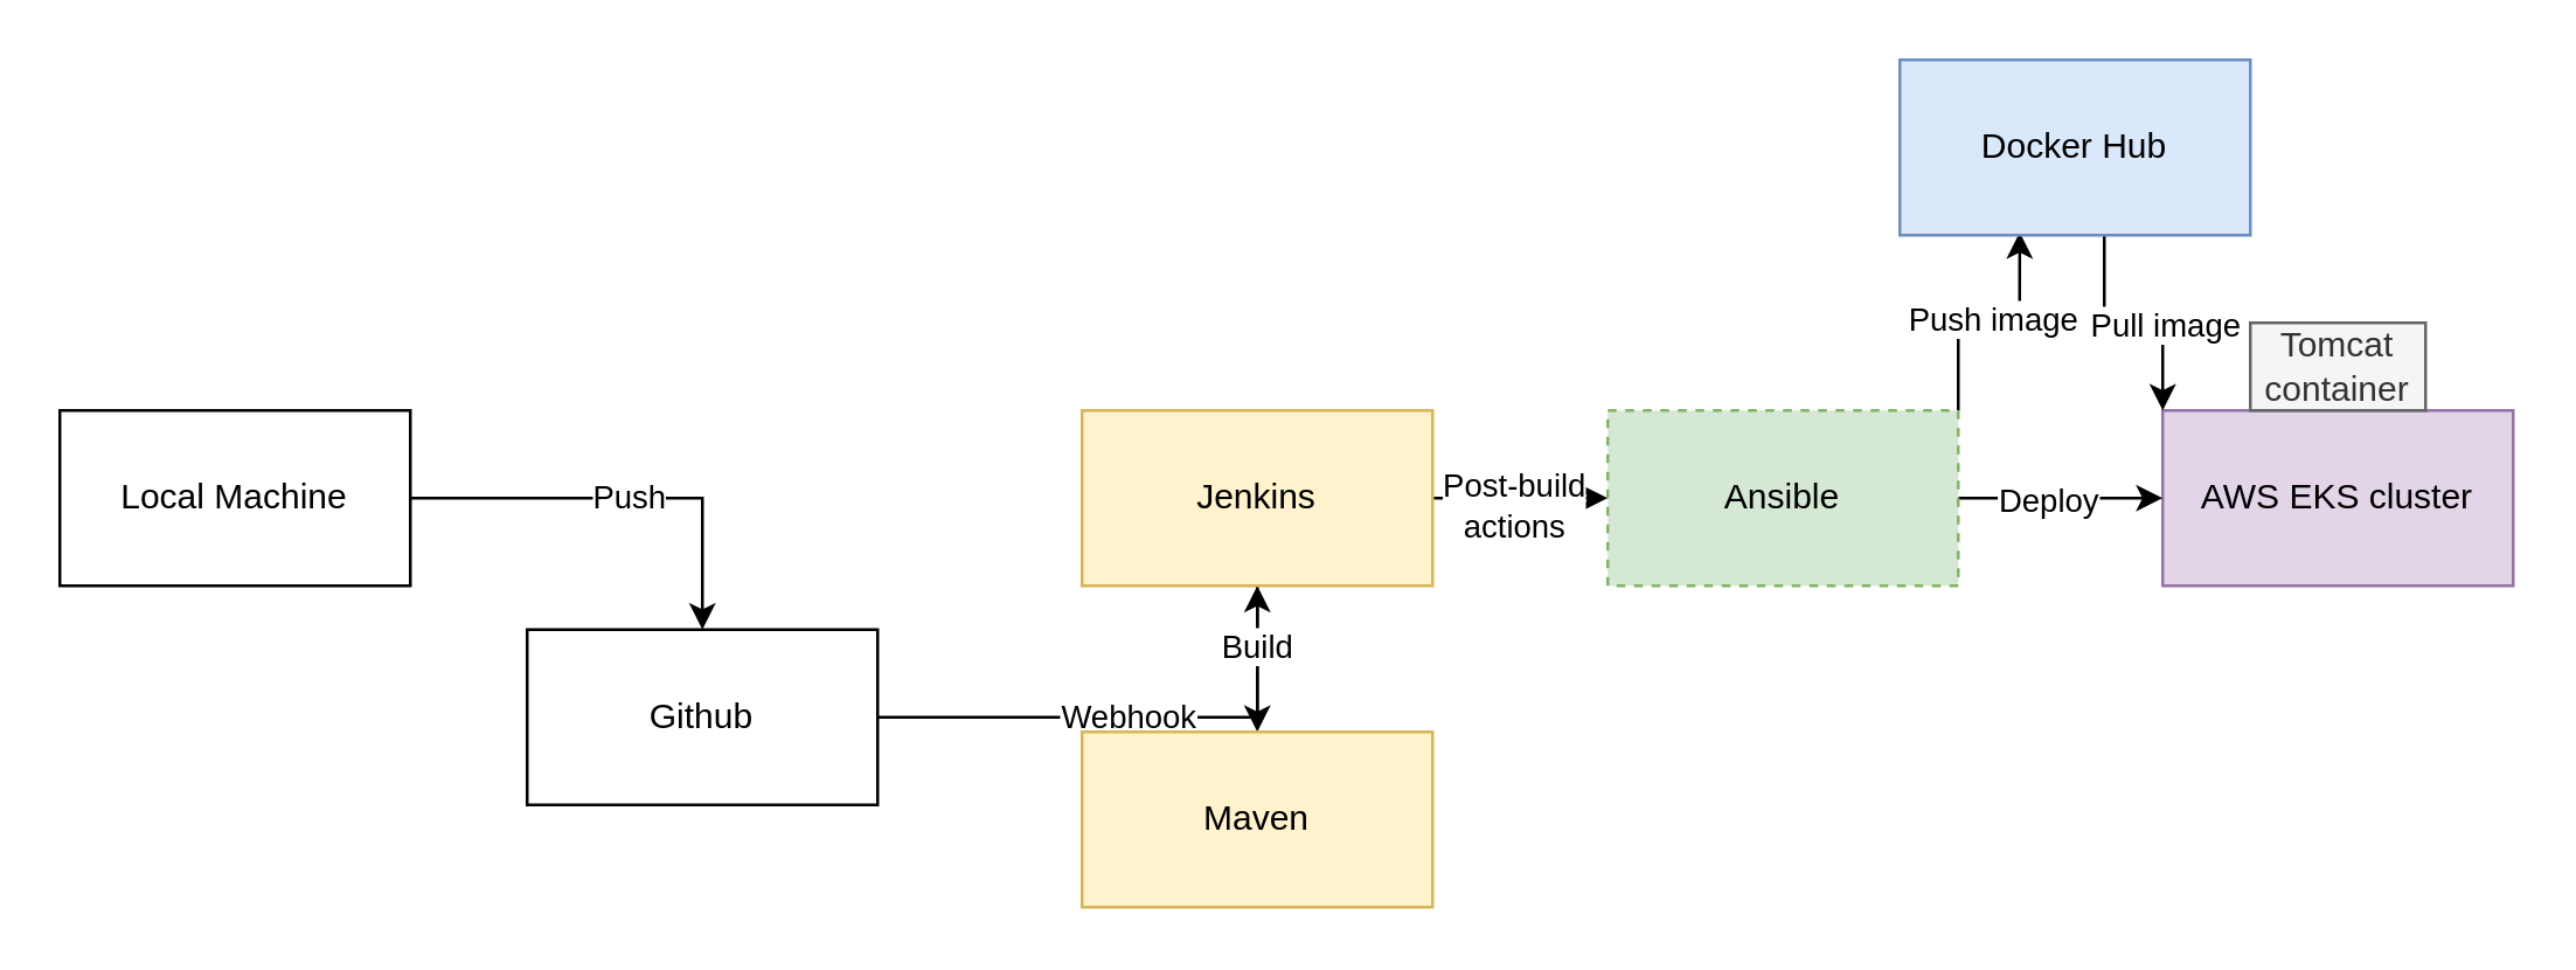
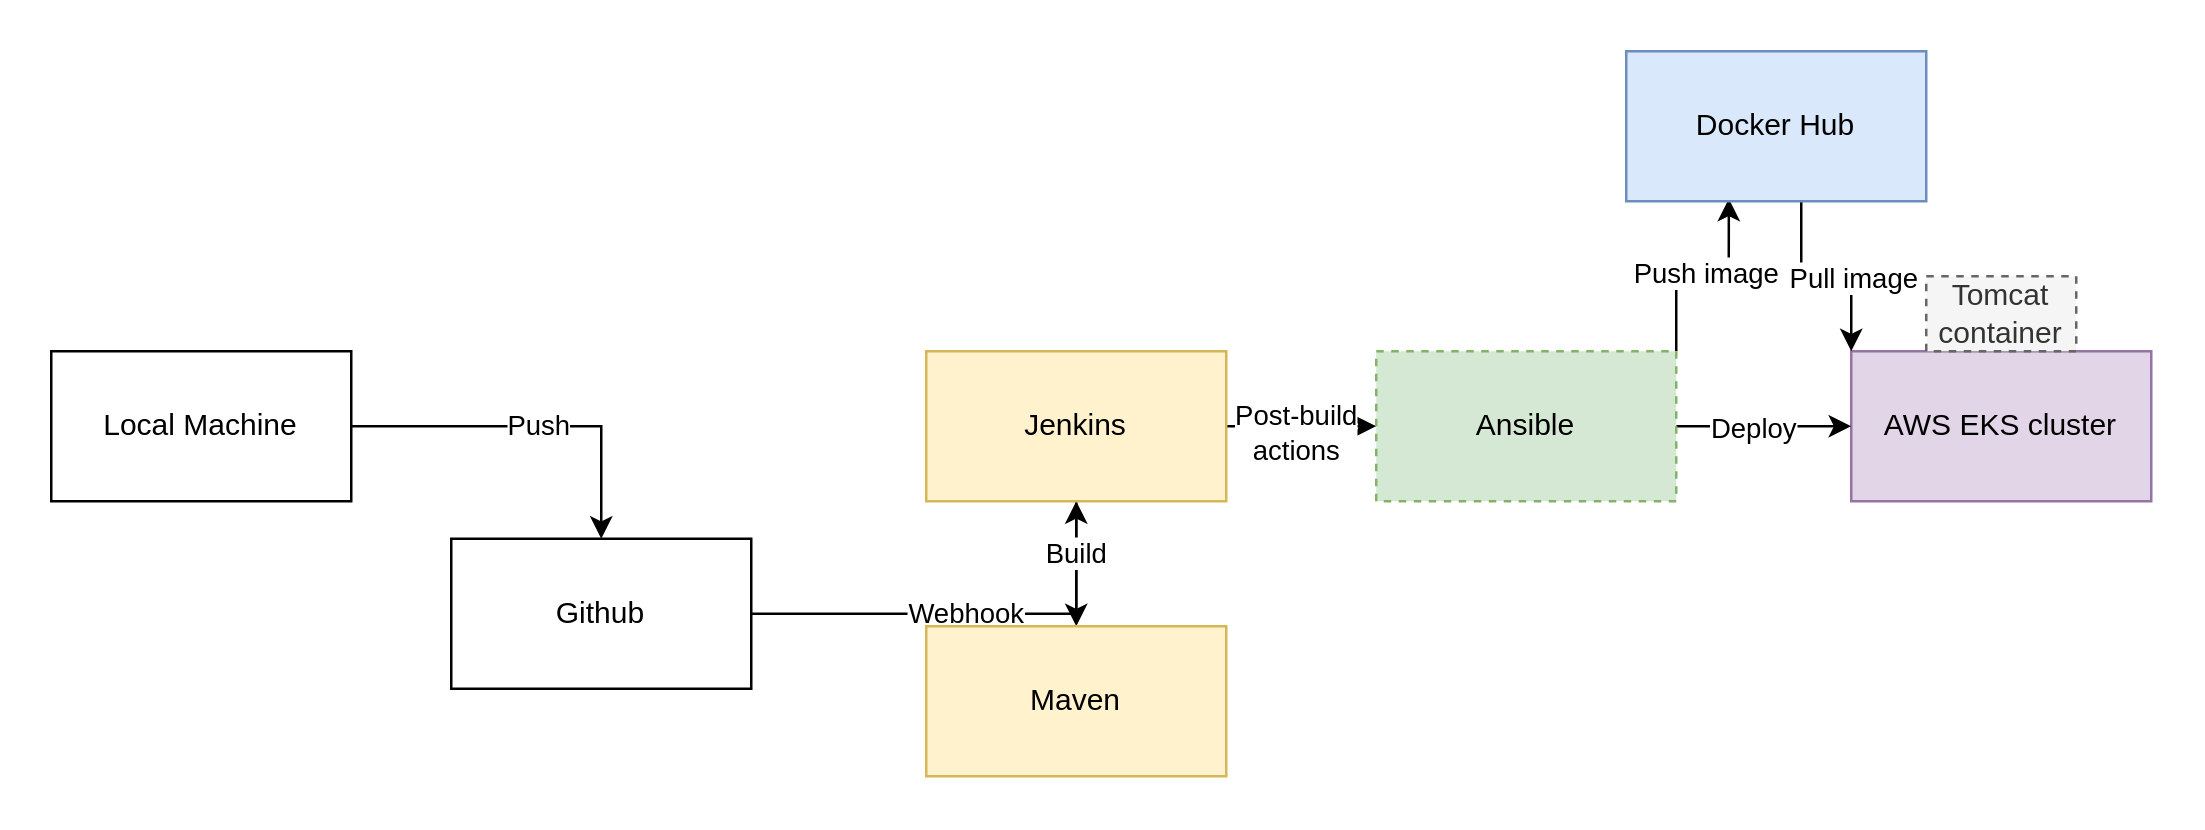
  <mxCell id="0" />
  <mxCell id="1" parent="0" />
  <mxCell id="2" value="" style="edgeStyle=orthogonalEdgeStyle;rounded=0;orthogonalLoop=1;jettySize=auto;html=1;" parent="1" source="4" target="7" edge="1"><mxGeometry relative="1" as="geometry" /></mxCell>
  <mxCell id="3" value="Push" style="edgeLabel;html=1;align=center;verticalAlign=middle;resizable=0;points=[];" parent="2" vertex="1" connectable="0"><mxGeometry x="0.1" y="-1" relative="1" as="geometry"><mxPoint x="-6" y="-2" as="offset" /></mxGeometry></mxCell>
  <mxCell id="4" value="Local Machine" style="rounded=0;whiteSpace=wrap;html=1;" parent="1" vertex="1"><mxGeometry x="20" y="140" width="120" height="60" as="geometry" /></mxCell>
  <mxCell id="5" value="" style="edgeStyle=orthogonalEdgeStyle;rounded=0;orthogonalLoop=1;jettySize=auto;html=1;" parent="1" source="7" target="12" edge="1"><mxGeometry relative="1" as="geometry" /></mxCell>
  <mxCell id="6" value="Webhook" style="edgeLabel;html=1;align=center;verticalAlign=middle;resizable=0;points=[];" parent="5" vertex="1" connectable="0"><mxGeometry x="-0.025" y="1" relative="1" as="geometry"><mxPoint as="offset" /></mxGeometry></mxCell>
  <mxCell id="7" value="Github" style="whiteSpace=wrap;html=1;rounded=0;" parent="1" vertex="1"><mxGeometry x="180" y="215" width="120" height="60" as="geometry" /></mxCell>
  <mxCell id="8" value="" style="edgeStyle=orthogonalEdgeStyle;rounded=0;orthogonalLoop=1;jettySize=auto;html=1;" parent="1" source="12" target="13" edge="1"><mxGeometry relative="1" as="geometry" /></mxCell>
  <mxCell id="9" value="Build" style="edgeLabel;html=1;align=center;verticalAlign=middle;resizable=0;points=[];" parent="8" vertex="1" connectable="0"><mxGeometry x="-0.2" y="2" relative="1" as="geometry"><mxPoint x="-3" as="offset" /></mxGeometry></mxCell>
  <mxCell id="10" value="" style="edgeStyle=orthogonalEdgeStyle;rounded=0;orthogonalLoop=1;jettySize=auto;html=1;entryX=0;entryY=0.5;entryDx=0;entryDy=0;" parent="1" source="12" target="21" edge="1"><mxGeometry relative="1" as="geometry" /></mxCell>
  <mxCell id="11" value="Post-build&lt;br&gt;actions" style="edgeLabel;html=1;align=center;verticalAlign=middle;resizable=0;points=[];" vertex="1" connectable="0" parent="10"><mxGeometry x="-0.1" y="-2" relative="1" as="geometry"><mxPoint as="offset" /></mxGeometry></mxCell>
  <mxCell id="12" value="Jenkins" style="whiteSpace=wrap;html=1;rounded=0;fillColor=#fff2cc;strokeColor=#d6b656;" parent="1" vertex="1"><mxGeometry x="370" y="140" width="120" height="60" as="geometry" /></mxCell>
  <mxCell id="13" value="Maven" style="whiteSpace=wrap;html=1;rounded=0;fillColor=#fff2cc;strokeColor=#d6b656;" parent="1" vertex="1"><mxGeometry x="370" y="250" width="120" height="60" as="geometry" /></mxCell>
  <mxCell id="14" value="" style="edgeStyle=orthogonalEdgeStyle;rounded=0;orthogonalLoop=1;jettySize=auto;html=1;" parent="1" source="15" target="16" edge="1"><mxGeometry relative="1" as="geometry" /></mxCell>
  <mxCell id="15" value="AWS EKS cluster" style="whiteSpace=wrap;html=1;rounded=0;fillColor=#e1d5e7;strokeColor=#9673a6;" parent="1" vertex="1"><mxGeometry x="740" y="140" width="120" height="60" as="geometry" /></mxCell>
- <mxCell id="16" value="Tomcat container" style="rounded=0;whiteSpace=wrap;html=1;fillColor=#f5f5f5;fontColor=#333333;strokeColor=#666666;" parent="1" vertex="1"><mxGeometry x="770" y="110" width="60" height="30" as="geometry" /></mxCell>
+ <mxCell id="16" value="Tomcat container" style="rounded=0;whiteSpace=wrap;html=1;fillColor=#f5f5f5;fontColor=#333333;strokeColor=#666666;dashed=1;" parent="1" vertex="1"><mxGeometry x="770" y="110" width="60" height="30" as="geometry" /></mxCell>
  <mxCell id="17" value="" style="edgeStyle=orthogonalEdgeStyle;rounded=0;orthogonalLoop=1;jettySize=auto;html=1;exitX=1;exitY=0;exitDx=0;exitDy=0;entryX=0.342;entryY=0.983;entryDx=0;entryDy=0;entryPerimeter=0;" parent="1" source="21" target="24" edge="1"><mxGeometry relative="1" as="geometry" /></mxCell>
  <mxCell id="18" value="Push image" style="edgeLabel;html=1;align=center;verticalAlign=middle;resizable=0;points=[];" parent="17" vertex="1" connectable="0"><mxGeometry y="2" relative="1" as="geometry"><mxPoint as="offset" /></mxGeometry></mxCell>
  <mxCell id="19" value="" style="edgeStyle=orthogonalEdgeStyle;rounded=0;orthogonalLoop=1;jettySize=auto;html=1;" parent="1" source="21" target="15" edge="1"><mxGeometry relative="1" as="geometry" /></mxCell>
  <mxCell id="20" value="Deploy" style="edgeLabel;html=1;align=center;verticalAlign=middle;resizable=0;points=[];" parent="19" vertex="1" connectable="0"><mxGeometry x="0.171" relative="1" as="geometry"><mxPoint x="-11" as="offset" /></mxGeometry></mxCell>
  <mxCell id="21" value="Ansible" style="whiteSpace=wrap;html=1;rounded=0;fillColor=#d5e8d4;strokeColor=#82b366;dashed=1;" parent="1" vertex="1"><mxGeometry x="550" y="140" width="120" height="60" as="geometry" /></mxCell>
  <mxCell id="22" value="" style="edgeStyle=orthogonalEdgeStyle;rounded=0;orthogonalLoop=1;jettySize=auto;html=1;" parent="1" source="24" target="15" edge="1"><mxGeometry relative="1" as="geometry"><Array as="points"><mxPoint x="720" y="110" /><mxPoint x="740" y="110" /></Array></mxGeometry></mxCell>
  <mxCell id="23" value="Pull image" style="edgeLabel;html=1;align=center;verticalAlign=middle;resizable=0;points=[];" parent="22" vertex="1" connectable="0"><mxGeometry x="0.125" y="4" relative="1" as="geometry"><mxPoint x="5" y="4" as="offset" /></mxGeometry></mxCell>
  <mxCell id="24" value="Docker Hub" style="whiteSpace=wrap;html=1;rounded=0;fillColor=#dae8fc;strokeColor=#6c8ebf;" parent="1" vertex="1"><mxGeometry x="650" y="20" width="120" height="60" as="geometry" /></mxCell>
